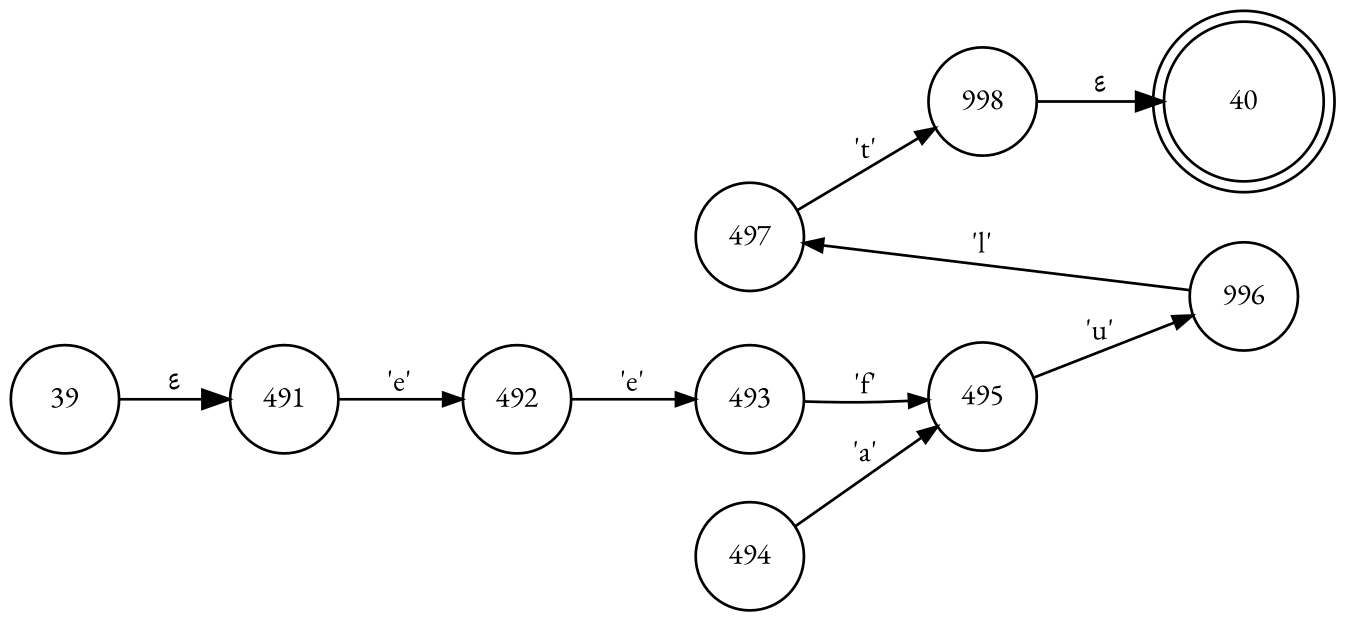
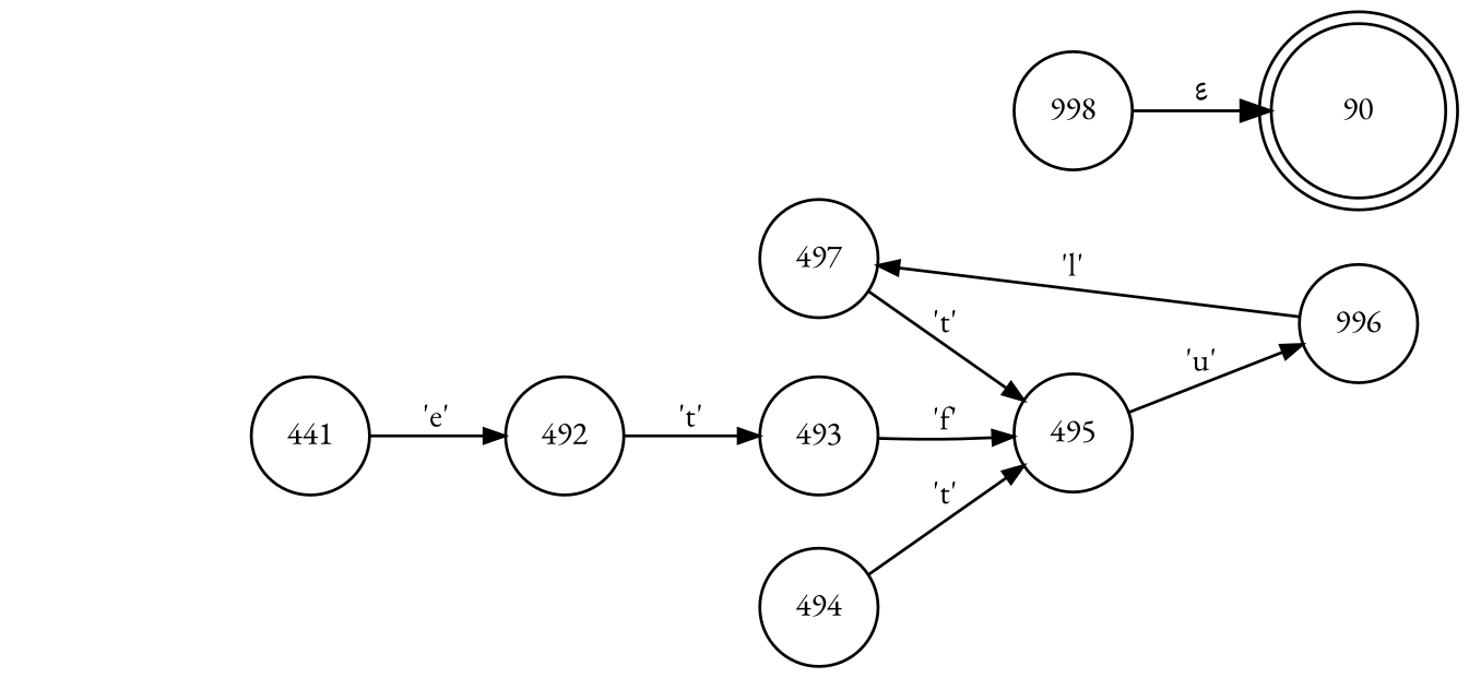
  digraph {
    fontname="EB Garamond"
    rankdir=LR
    node [fixedsize=true fontname="EB Garamond" fontsize=11 shape=circle peripheries=1]
    edge [arrowhead=normal arrowsize=.7 fontname="EB Garamond" fontsize=11]
-   n1 [label=40 shape=doublecircle width=.6 peripheries=""]
+   n1 [label=90 shape=doublecircle width=.6 peripheries=""]
    n2 [label=996 width=.55]
    n3 [label=497 width=.55]
    n4 [label=998 width=.55]
-   n5 [label=39 width=.55]
-   n6 [label=491 width=.55]
+   n6 [label=441 width=.55]
    n7 [label=492 width=.55]
    n8 [label=493 width=.55]
    n9 [label=495 width=.55]
    n10 [label=494 width=.55]
    n2 -> n3 [label="'l'"]
-   n3 -> n4 [label="'t'"]
+   n3 -> n9 [label="'t'"]
    n4 -> n1 [label="&epsilon;" arrowhead="" arrowsize="" fontsize=""]
-   n5 -> n6 [label="&epsilon;" arrowhead="" arrowsize="" fontsize=""]
    n6 -> n7 [label="'e'"]
-   n7 -> n8 [label="'e'"]
+   n7 -> n8 [label="'t'"]
    n8 -> n9 [label="'f'"]
    n9 -> n2 [label="'u'"]
-   n10 -> n9 [label="'a'"]
+   n10 -> n9 [label="'t'"]
  }
